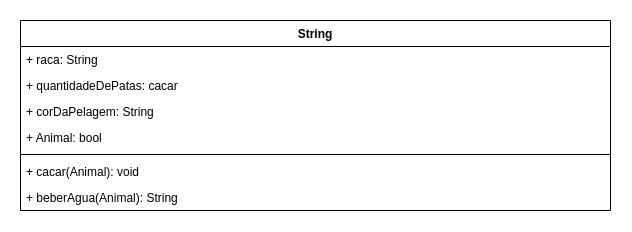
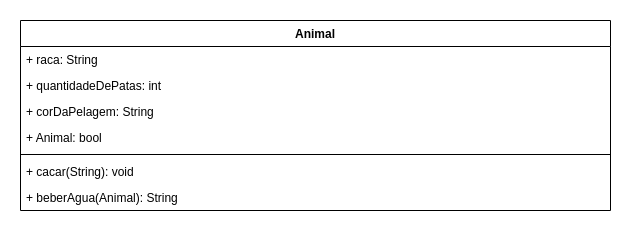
  <mxCell id="0" />
  <mxCell id="1" parent="0" />
- <mxCell id="2" value="String" style="swimlane;fontStyle=1;align=center;verticalAlign=top;childLayout=stackLayout;horizontal=1;startSize=26;horizontalStack=0;resizeParent=1;resizeParentMax=0;resizeLast=0;collapsible=1;marginBottom=0;whiteSpace=wrap;html=1;" parent="1" vertex="1"><mxGeometry x="20" y="20" width="590" height="190" as="geometry" /></mxCell>
+ <mxCell id="2" value="Animal" style="swimlane;fontStyle=1;align=center;verticalAlign=top;childLayout=stackLayout;horizontal=1;startSize=26;horizontalStack=0;resizeParent=1;resizeParentMax=0;resizeLast=0;collapsible=1;marginBottom=0;whiteSpace=wrap;html=1;" parent="1" vertex="1"><mxGeometry x="20" y="20" width="590" height="190" as="geometry" /></mxCell>
  <mxCell id="3" value="+ raca: String" style="text;strokeColor=none;fillColor=none;align=left;verticalAlign=top;spacingLeft=4;spacingRight=4;overflow=hidden;rotatable=0;points=[[0,0.5],[1,0.5]];portConstraint=eastwest;whiteSpace=wrap;html=1;" parent="2" vertex="1"><mxGeometry y="26" width="590" height="26" as="geometry" /></mxCell>
- <mxCell id="4" value="+ quantidadeDePatas: cacar" style="text;strokeColor=none;fillColor=none;align=left;verticalAlign=top;spacingLeft=4;spacingRight=4;overflow=hidden;rotatable=0;points=[[0,0.5],[1,0.5]];portConstraint=eastwest;whiteSpace=wrap;html=1;" parent="2" vertex="1"><mxGeometry y="52" width="590" height="26" as="geometry" /></mxCell>
+ <mxCell id="4" value="+ quantidadeDePatas: int" style="text;strokeColor=none;fillColor=none;align=left;verticalAlign=top;spacingLeft=4;spacingRight=4;overflow=hidden;rotatable=0;points=[[0,0.5],[1,0.5]];portConstraint=eastwest;whiteSpace=wrap;html=1;" parent="2" vertex="1"><mxGeometry y="52" width="590" height="26" as="geometry" /></mxCell>
  <mxCell id="5" value="+ corDaPelagem: String" style="text;strokeColor=none;fillColor=none;align=left;verticalAlign=top;spacingLeft=4;spacingRight=4;overflow=hidden;rotatable=0;points=[[0,0.5],[1,0.5]];portConstraint=eastwest;whiteSpace=wrap;html=1;" parent="2" vertex="1"><mxGeometry y="78" width="590" height="26" as="geometry" /></mxCell>
  <mxCell id="6" value="+ Animal: bool" style="text;strokeColor=none;fillColor=none;align=left;verticalAlign=top;spacingLeft=4;spacingRight=4;overflow=hidden;rotatable=0;points=[[0,0.5],[1,0.5]];portConstraint=eastwest;whiteSpace=wrap;html=1;" parent="2" vertex="1"><mxGeometry y="104" width="590" height="26" as="geometry" /></mxCell>
  <mxCell id="7" value="" style="line;strokeWidth=1;fillColor=none;align=left;verticalAlign=middle;spacingTop=-1;spacingLeft=3;spacingRight=3;rotatable=0;labelPosition=right;points=[];portConstraint=eastwest;strokeColor=inherit;" parent="2" vertex="1"><mxGeometry y="130" width="590" height="8" as="geometry" /></mxCell>
- <mxCell id="8" value="+ cacar(Animal): void" style="text;strokeColor=none;fillColor=none;align=left;verticalAlign=top;spacingLeft=4;spacingRight=4;overflow=hidden;rotatable=0;points=[[0,0.5],[1,0.5]];portConstraint=eastwest;whiteSpace=wrap;html=1;" parent="2" vertex="1"><mxGeometry y="138" width="590" height="26" as="geometry" /></mxCell>
+ <mxCell id="8" value="+ cacar(String): void" style="text;strokeColor=none;fillColor=none;align=left;verticalAlign=top;spacingLeft=4;spacingRight=4;overflow=hidden;rotatable=0;points=[[0,0.5],[1,0.5]];portConstraint=eastwest;whiteSpace=wrap;html=1;" parent="2" vertex="1"><mxGeometry y="138" width="590" height="26" as="geometry" /></mxCell>
  <mxCell id="9" value="+ beberAgua(Animal): String" style="text;strokeColor=none;fillColor=none;align=left;verticalAlign=top;spacingLeft=4;spacingRight=4;overflow=hidden;rotatable=0;points=[[0,0.5],[1,0.5]];portConstraint=eastwest;whiteSpace=wrap;html=1;" parent="2" vertex="1"><mxGeometry y="164" width="590" height="26" as="geometry" /></mxCell>
